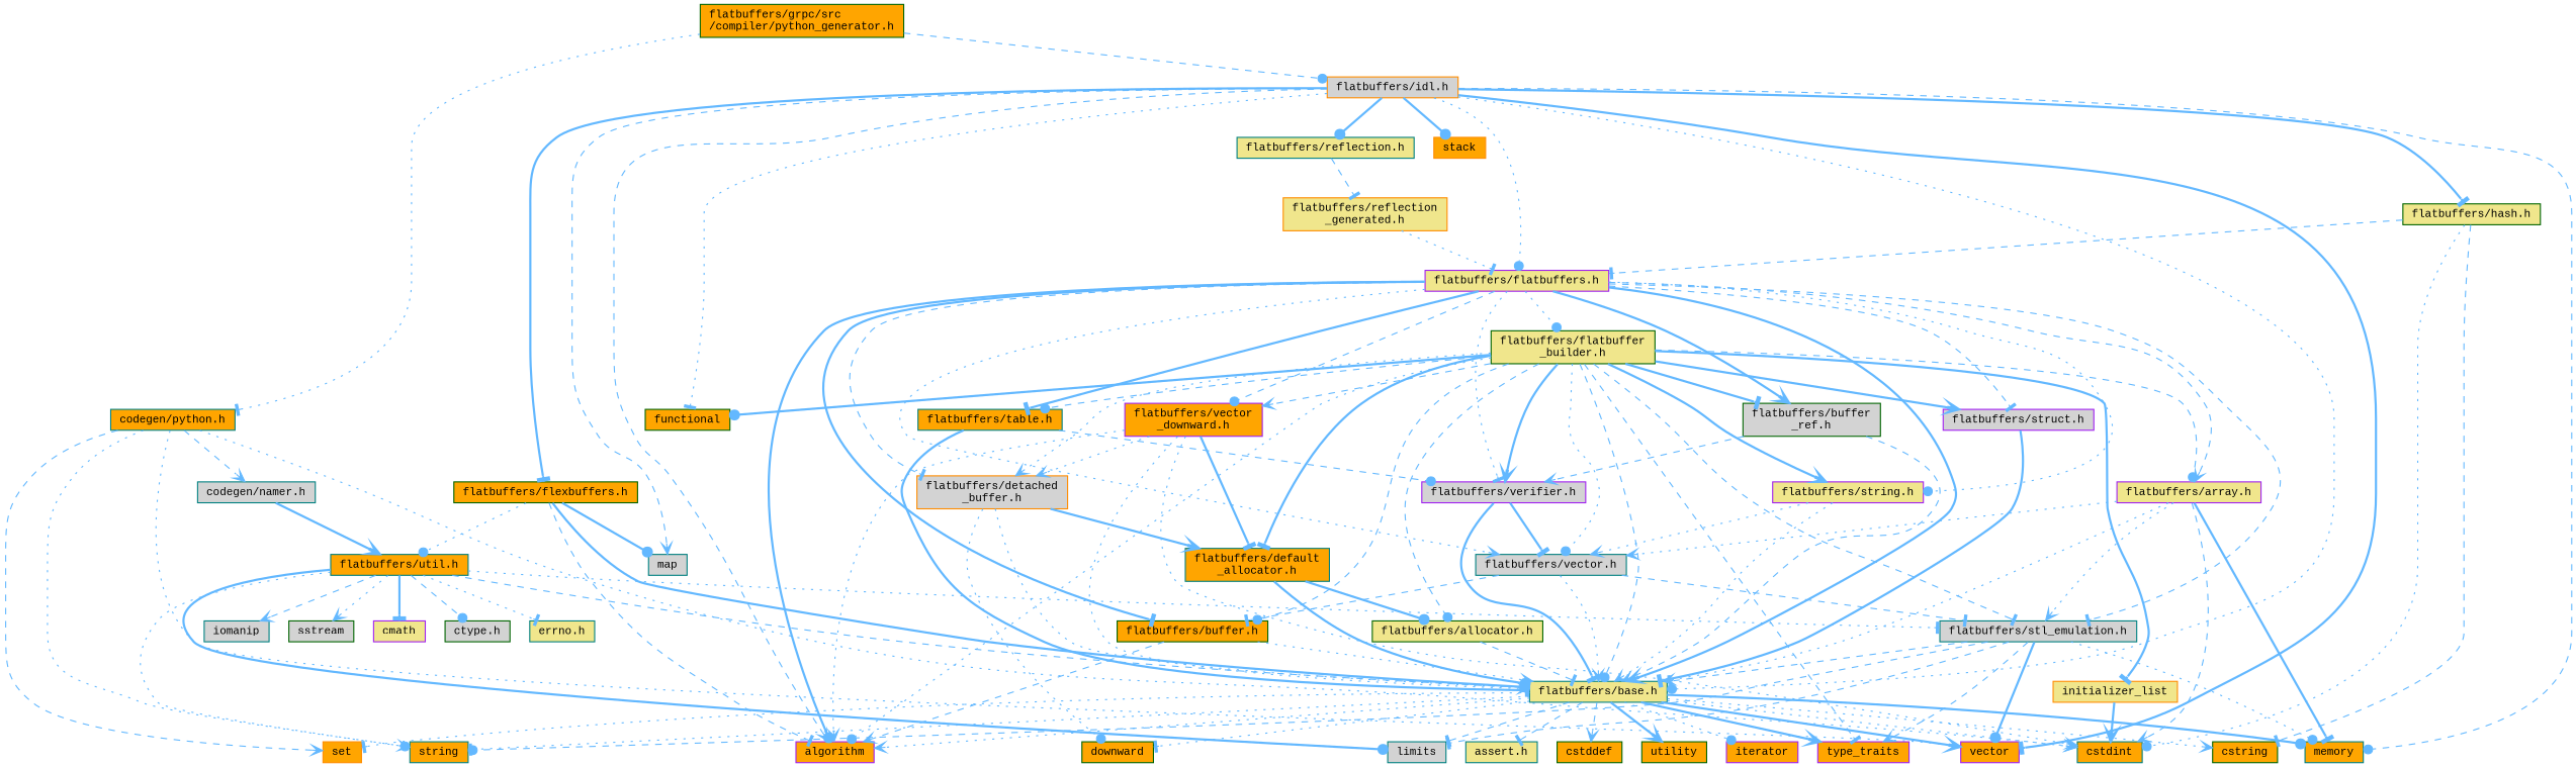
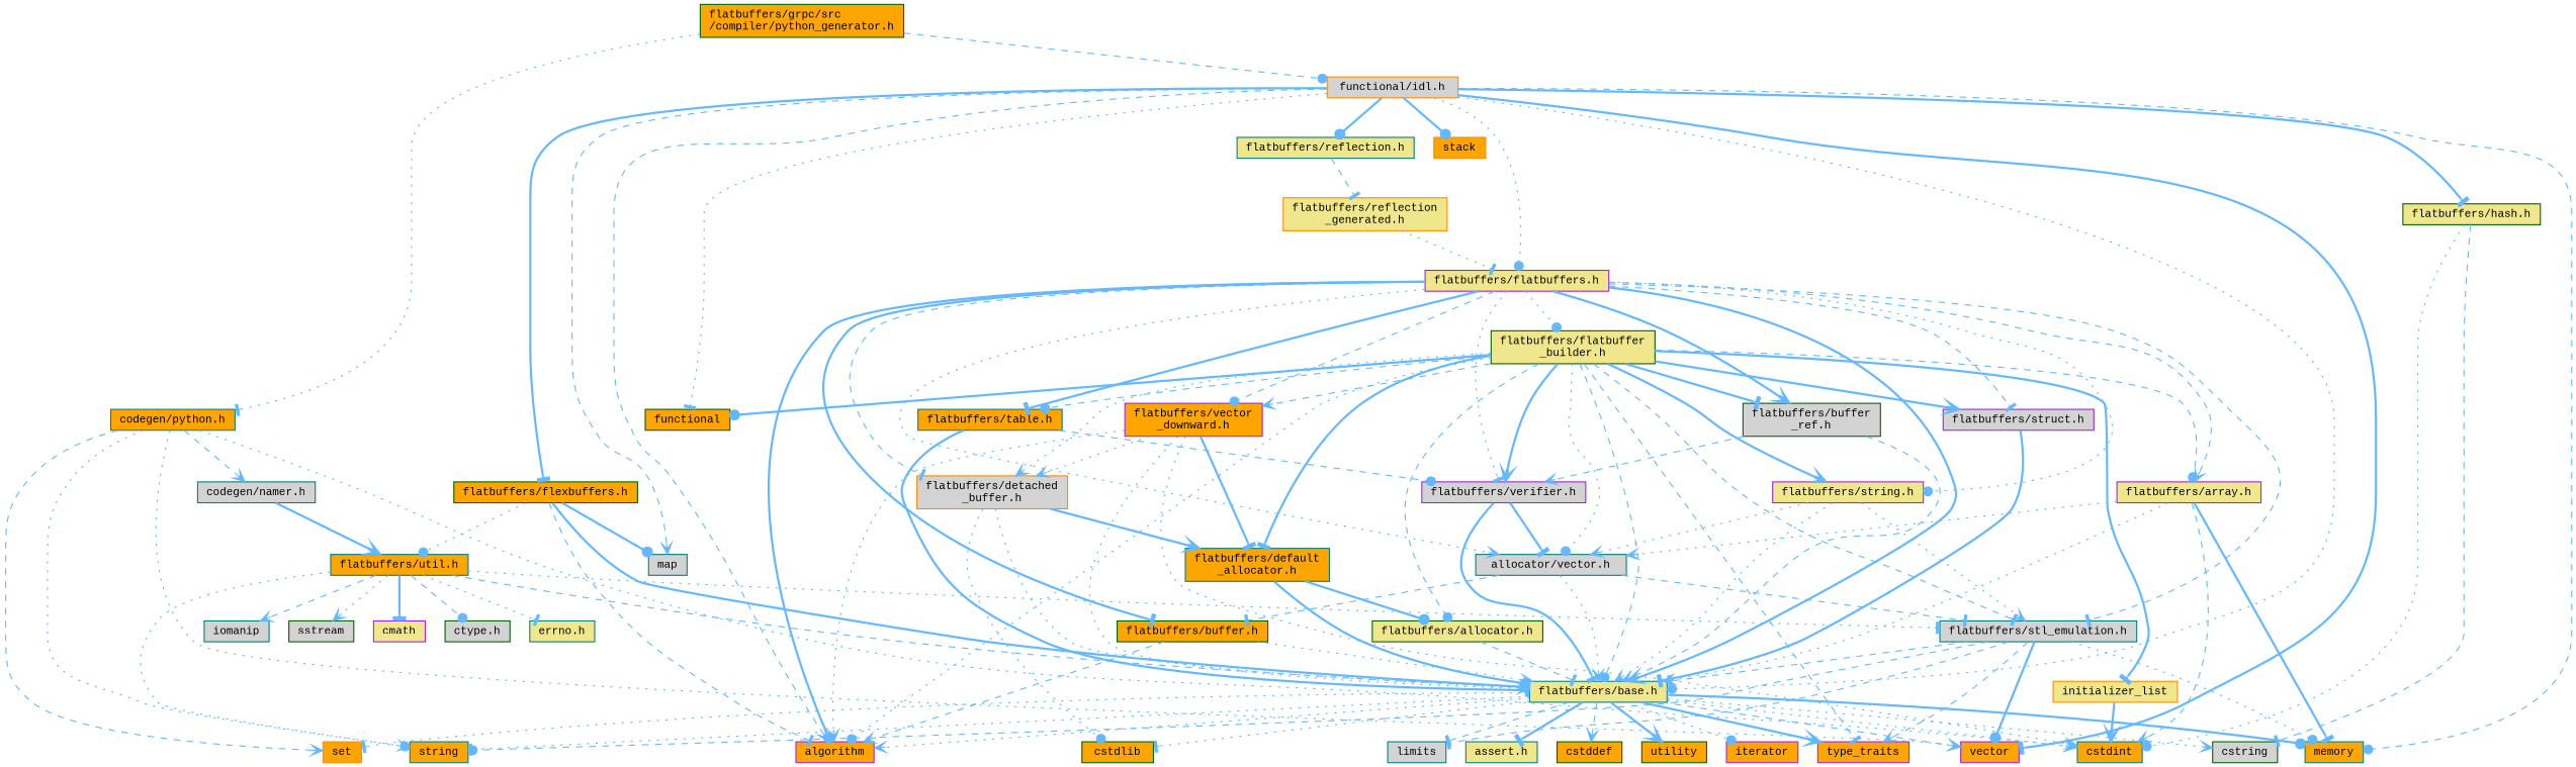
  digraph {
    fontname="Liberation Mono"
    node [color=teal fillcolor=orange fontname="Liberation Mono" fontsize=10 shape=box style=filled]
    edge [arrowhead=vee color=steelblue1 fontname="Liberation Mono" fontsize=10 labelfontname=Helvetica labelfontsize=10 style=dotted]
    n1 [color=darkgreen fontcolor=black height=0.2 label="flatbuffers/grpc/src\l/compiler/python_generator.h" width=0.4]
    n2 [height=0.2 label="codegen/python.h" width=0.4]
-   n3 [color=darkorange fillcolor=lightgrey height=0.2 label="flatbuffers/idl.h" width=0.4]
+   n3 [color=darkorange fillcolor=lightgrey height=0.2 label="functional/idl.h" width=0.4]
    n4 [height=0.2 label=string width=0.4]
    n5 [height=0.2 label=cstdint width=0.4]
    n6 [color=darkorange height=0.2 label=set width=0.4]
    n7 [color=purple height=0.2 label=vector width=0.4]
    n8 [fillcolor=lightgrey height=0.2 label="codegen/namer.h" width=0.4]
    n9 [fillcolor=khaki height=0.2 label="flatbuffers/base.h" width=0.4]
    n10 [color=purple height=0.2 label=algorithm width=0.4]
    n11 [height=0.2 label=memory width=0.4]
    n12 [color=darkgreen height=0.2 label=functional width=0.4]
    n13 [fillcolor=lightgrey height=0.2 label=map width=0.4]
    n14 [color=darkorange height=0.2 label=stack width=0.4]
    n15 [color=purple fillcolor=khaki height=0.2 label="flatbuffers/flatbuffers.h" width=0.4]
    n16 [color=darkgreen height=0.2 label="flatbuffers/flexbuffers.h" width=0.4]
    n17 [color=darkgreen fillcolor=khaki height=0.2 label="flatbuffers/hash.h" width=0.4]
    n18 [fillcolor=khaki height=0.2 label="flatbuffers/reflection.h" width=0.4]
    n19 [height=0.2 label="flatbuffers/util.h" width=0.4]
    n20 [color=darkgreen fillcolor=lightgrey height=0.2 label="ctype.h" width=0.4]
    n21 [fillcolor=khaki height=0.2 label="errno.h" width=0.4]
    n22 [fillcolor=lightgrey height=0.2 label=limits width=0.4]
    n23 [fillcolor=lightgrey height=0.2 label="flatbuffers/stl_emulation.h" width=0.4]
    n24 [fillcolor=lightgrey height=0.2 label=iomanip width=0.4]
    n25 [color=darkgreen fillcolor=lightgrey height=0.2 label=sstream width=0.4]
    n26 [color=purple fillcolor=khaki height=0.2 label=cmath width=0.4]
    n27 [fillcolor=khaki height=0.2 label="assert.h" width=0.4]
    n28 [color=darkgreen height=0.2 label=cstddef width=0.4]
-   n29 [color=darkgreen height=0.2 label=downward width=0.4]
-   n30 [color=darkgreen height=0.2 label=cstring width=0.4]
+   n29 [color=darkgreen height=0.2 label=cstdlib width=0.4]
+   n30 [color=darkgreen fillcolor=lightgrey height=0.2 label=cstring width=0.4]
    n31 [color=darkgreen height=0.2 label=utility width=0.4]
    n32 [color=purple height=0.2 label=type_traits width=0.4]
    n33 [color=purple height=0.2 label=iterator width=0.4]
    n34 [color=purple fillcolor=khaki height=0.2 label="flatbuffers/array.h" width=0.4]
-   n35 [fillcolor=lightgrey height=0.2 label="flatbuffers/vector.h" width=0.4]
+   n35 [fillcolor=lightgrey height=0.2 label="allocator/vector.h" width=0.4]
    n36 [color=darkgreen height=0.2 label="flatbuffers/buffer.h" width=0.4]
    n37 [color=darkgreen fillcolor=lightgrey height=0.2 label="flatbuffers/buffer\l_ref.h" width=0.4]
    n38 [color=purple fillcolor=lightgrey height=0.2 label="flatbuffers/verifier.h" width=0.4]
    n39 [color=darkorange fillcolor=lightgrey height=0.2 label="flatbuffers/detached\l_buffer.h" width=0.4]
    n40 [color=darkgreen fillcolor=khaki height=0.2 label="flatbuffers/flatbuffer\l_builder.h" width=0.4]
    n41 [color=purple fillcolor=khaki height=0.2 label="flatbuffers/string.h" width=0.4]
    n42 [color=purple fillcolor=lightgrey height=0.2 label="flatbuffers/struct.h" width=0.4]
    n43 [height=0.2 label="flatbuffers/table.h" width=0.4]
    n44 [color=purple height=0.2 label="flatbuffers/vector\l_downward.h" width=0.4]
    n45 [color=darkorange fillcolor=khaki height=0.2 label="flatbuffers/reflection\l_generated.h" width=0.4]
    n46 [height=0.2 label="flatbuffers/default\l_allocator.h" width=0.4]
    n47 [color=darkgreen fillcolor=khaki height=0.2 label="flatbuffers/allocator.h" width=0.4]
    n48 [color=darkorange fillcolor=khaki height=0.2 label=initializer_list width=0.4]
    n1 -> n2 [arrowhead=tee]
    n1 -> n3 [arrowhead=dot style=dashed]
    n2 -> n4
    n2 -> n5
    n2 -> n6 [style=dashed]
    n2 -> n7
    n2 -> n8 [style=dashed]
    n3 -> n7 [arrowhead=tee style=bold]
    n3 -> n9 [arrowhead=dot]
    n3 -> n10 [style=dashed]
    n3 -> n11 [arrowhead=dot style=dashed]
    n3 -> n12 [arrowhead=tee]
    n3 -> n13 [style=dashed]
    n3 -> n14 [arrowhead=dot style=bold]
    n3 -> n15 [arrowhead=dot]
    n3 -> n16 [arrowhead=tee style=bold]
    n3 -> n17 [arrowhead=tee style=bold]
    n3 -> n18 [arrowhead=dot style=bold]
    n8 -> n19 [style=bold]
    n9 -> n4 [arrowhead=tee]
    n9 -> n5
    n9 -> n6 [arrowhead=tee]
-   n9 -> n7 [style=bold]
+   n9 -> n7 [style=dashed]
    n9 -> n10
    n9 -> n11 [arrowhead=dot style=bold]
    n9 -> n22 [arrowhead=tee style=dashed]
-   n9 -> n27 [arrowhead=tee style=dashed]
+   n9 -> n27 [arrowhead=tee style=bold]
    n9 -> n28 [style=dashed]
    n9 -> n29 [arrowhead=tee]
    n9 -> n30
    n9 -> n31 [style=bold]
    n9 -> n32 [style=bold]
    n9 -> n33 [arrowhead=dot]
    n15 -> n9 [style=bold]
    n15 -> n10 [arrowhead=dot style=bold]
    n15 -> n23 [arrowhead=tee style=dashed]
    n15 -> n34 [style=dashed]
    n15 -> n35
    n15 -> n36 [arrowhead=tee style=bold]
    n15 -> n37 [style=bold]
    n15 -> n38 [arrowhead=tee]
    n15 -> n39 [arrowhead=tee style=dashed]
    n15 -> n40 [arrowhead=dot]
    n15 -> n41 [arrowhead=dot]
    n15 -> n42 [arrowhead=tee style=dashed]
    n15 -> n43 [arrowhead=tee style=bold]
    n15 -> n44 [arrowhead=dot style=dashed]
    n16 -> n9 [arrowhead=dot style=bold]
    n16 -> n10 [arrowhead=tee style=dashed]
    n16 -> n13 [arrowhead=dot style=bold]
    n16 -> n19 [arrowhead=dot]
    n17 -> n5 [arrowhead=dot]
-   n17 -> n15 [arrowhead=tee style=dashed]
    n17 -> n30 [arrowhead=tee style=dashed]
    n18 -> n45 [arrowhead=tee style=dashed]
    n19 -> n4 [arrowhead=dot]
    n19 -> n9 [arrowhead=tee style=dashed]
    n19 -> n20 [arrowhead=dot style=dashed]
    n19 -> n21 [arrowhead=tee]
-   n19 -> n22 [arrowhead=dot style=bold]
    n19 -> n23 [arrowhead=tee]
    n19 -> n24 [style=dashed]
    n19 -> n25
    n19 -> n26 [arrowhead=tee style=bold]
    n23 -> n4 [arrowhead=dot style=dashed]
    n23 -> n7 [arrowhead=dot style=bold]
    n23 -> n9 [arrowhead=tee style=dashed]
    n23 -> n11 [arrowhead=dot]
    n23 -> n22 [arrowhead=tee style=dashed]
    n23 -> n32 [style=dashed]
    n34 -> n5 [style=dashed]
    n34 -> n9
    n34 -> n11 [arrowhead=tee style=bold]
-   n34 -> n23
+   n41 -> n23
    n34 -> n35
    n35 -> n9
    n35 -> n23 [arrowhead=tee style=dashed]
    n35 -> n36 [arrowhead=tee style=dashed]
    n36 -> n9
    n36 -> n10 [style=dashed]
    n37 -> n9 [style=dashed]
    n37 -> n38 [style=dashed]
    n38 -> n9 [arrowhead=tee style=bold]
    n38 -> n35 [arrowhead=tee style=bold]
    n39 -> n9 [arrowhead=tee]
    n39 -> n29 [arrowhead=dot]
    n39 -> n46 [style=bold]
    n40 -> n9 [arrowhead=dot style=dashed]
    n40 -> n10 [arrowhead=dot]
    n40 -> n12 [arrowhead=dot style=bold]
    n40 -> n23 [arrowhead=tee style=dashed]
    n40 -> n32 [arrowhead=tee style=dashed]
    n40 -> n34 [arrowhead=dot style=dashed]
    n40 -> n35 [arrowhead=dot]
-   n40 -> n36 [arrowhead=dot style=dashed]
    n40 -> n37 [arrowhead=tee style=bold]
    n40 -> n38 [style=bold]
    n40 -> n39
    n40 -> n41 [style=bold]
    n40 -> n42 [style=bold]
    n40 -> n43 [arrowhead=dot style=dashed]
    n40 -> n44 [style=dashed]
    n40 -> n46 [arrowhead=tee style=bold]
    n40 -> n47 [arrowhead=dot style=dashed]
    n40 -> n48 [arrowhead=tee style=bold]
    n41 -> n9
    n41 -> n35
    n42 -> n9 [arrowhead=tee style=bold]
    n43 -> n9 [arrowhead=tee style=bold]
    n43 -> n38 [arrowhead=dot style=dashed]
    n44 -> n5
    n44 -> n9
    n44 -> n10
    n44 -> n39
    n44 -> n46 [arrowhead=tee style=bold]
    n45 -> n15 [arrowhead=tee]
    n46 -> n9 [arrowhead=dot style=bold]
    n46 -> n47 [arrowhead=dot style=bold]
    n47 -> n9 [arrowhead=tee style=dashed]
    n48 -> n5 [style=bold]
  }
